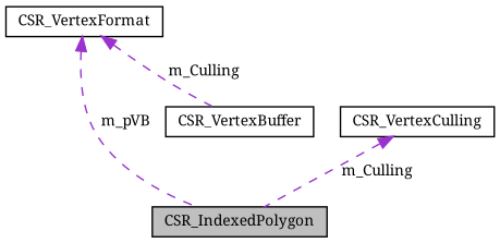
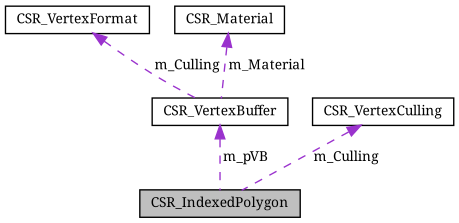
  digraph {
    fontname="Noto Serif"
    node [color=black fillcolor=white fontname="Noto Serif" fontsize=10 shape=record style=filled]
    edge [color=darkorchid3 dir=back fontname="Noto Serif" fontsize=10 labelfontname=Helvetica labelfontsize=10 style=dashed]
    n1 [fillcolor=grey75 fontcolor=black height=0.2 label=CSR_IndexedPolygon width=0.4]
    n2 [height=0.2 label=CSR_VertexBuffer width=0.4]
    n3 [height=0.2 label=CSR_VertexFormat width=0.4]
    n4 [height=0.2 label=CSR_VertexCulling width=0.4]
-   n3 -> n1 [label=" m_pVB"]
+   n5 [height=0.2 label=CSR_Material width=0.4]
+   n2 -> n1 [label=" m_pVB"]
    n3 -> n2 [label=" m_Culling"]
    n4 -> n1 [label=" m_Culling"]
+   n5 -> n2 [label=" m_Material"]
  }
